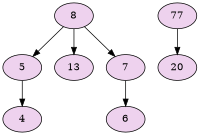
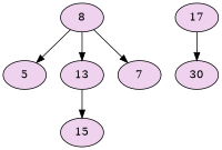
  digraph {
    fontsize=15
    node [fillcolor=thistle2 shape=oval style=filled]
    n1 [label=8]
    n2 [label=5]
    n3 [label=13]
    n4 [label=7]
-   n5 [label=4]
-   n7 [label=6]
-   n8 [label=77]
-   n9 [label=20]
+   n6 [label=15]
+   n8 [label=17]
+   n9 [label=30]
    n1 -> n2
    n1 -> n3
    n1 -> n4
-   n2 -> n5
-   n4 -> n7
+   n3 -> n6
    n8 -> n9
  }
